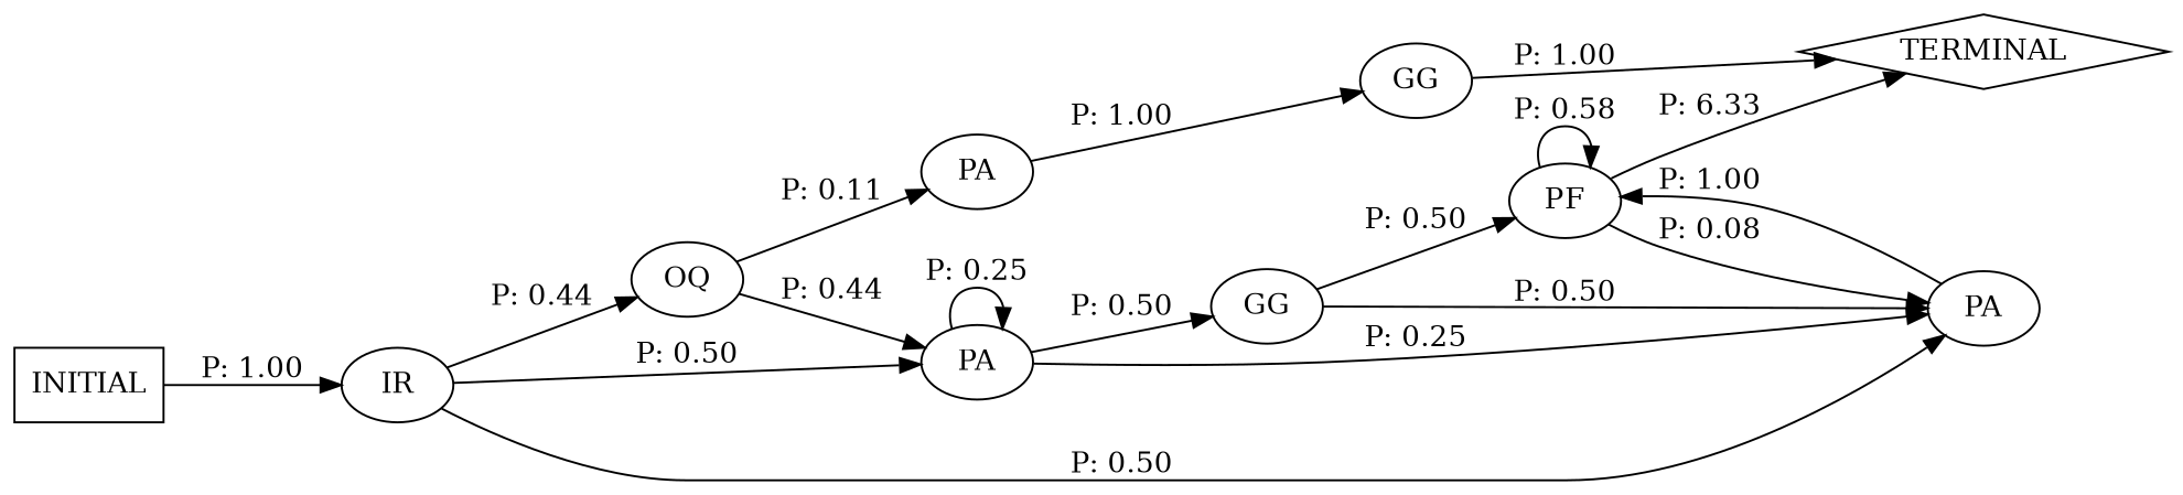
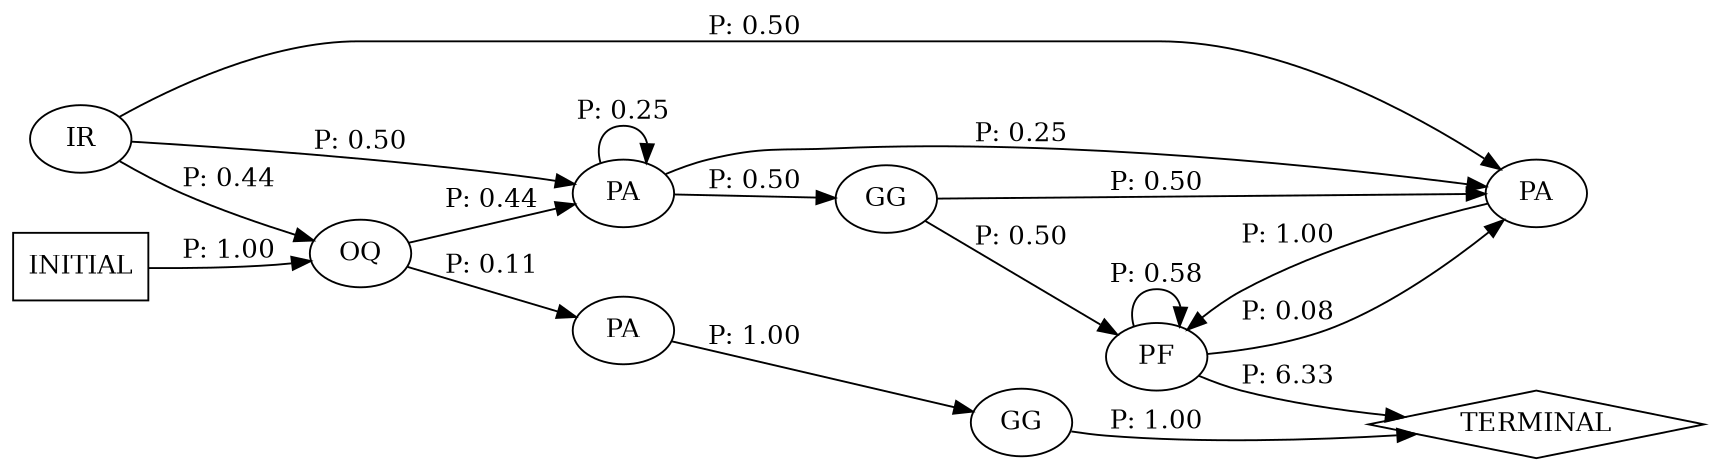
  digraph {
    rankdir=LR
    n1 [label=GG]
    n2 [label=TERMINAL shape=diamond]
    n3 [label=GG]
    n4 [label=PA]
    n5 [label=PF]
    n6 [label=IR]
    n7 [label=PA]
    n8 [label=OQ]
    n9 [label=PA]
    n10 [label=INITIAL shape=box]
    n1 -> n2 [label="P: 1.00"]
    n3 -> n4 [label="P: 0.50"]
    n3 -> n5 [label="P: 0.50"]
    n4 -> n5 [label="P: 1.00"]
    n5 -> n2 [label="P: 6.33"]
    n5 -> n4 [label="P: 0.08"]
    n5 -> n5 [label="P: 0.58"]
    n6 -> n4 [label="P: 0.50"]
    n6 -> n7 [label="P: 0.50"]
    n6 -> n8 [label="P: 0.44"]
    n7 -> n3 [label="P: 0.50"]
    n7 -> n4 [label="P: 0.25"]
    n7 -> n7 [label="P: 0.25"]
    n8 -> n7 [label="P: 0.44"]
    n8 -> n9 [label="P: 0.11"]
    n9 -> n1 [label="P: 1.00"]
-   n10 -> n6 [label="P: 1.00"]
+   n10 -> n8 [label="P: 1.00"]
  }
